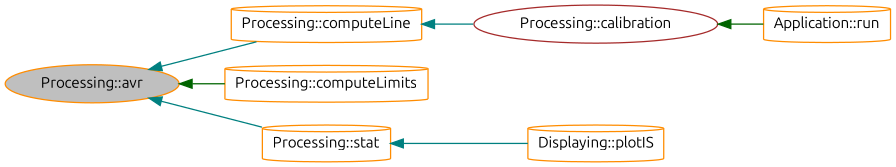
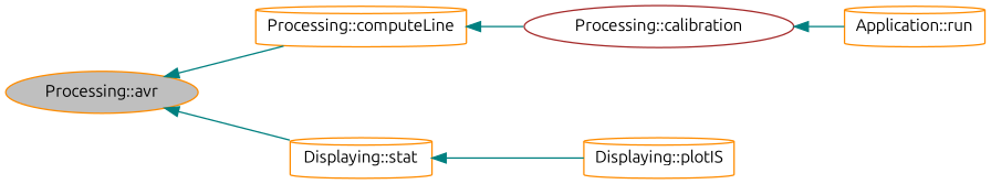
  digraph {
    fontname=Ubuntu
    rankdir=LR
    node [color=darkorange fillcolor=white fontname=Ubuntu fontsize=12 shape=cylinder style=filled]
    edge [color=teal dir=back fontname=Ubuntu fontsize=12 labelfontname=Helvetica labelfontsize=12 style=solid]
    n1 [fillcolor=grey75 fontcolor=black height=0.2 label="Processing::avr" shape=ellipse width=0.4]
    n2 [height=0.2 label="Processing::computeLine" width=0.4]
-   n3 [height=0.2 label="Processing::computeLimits" width=0.4]
-   n4 [height=0.2 label="Processing::stat" width=0.4]
+   n4 [height=0.2 label="Displaying::stat" width=0.4]
    n5 [color=brown height=0.2 label="Processing::calibration" shape=ellipse width=0.4]
    n6 [height=0.2 label="Displaying::plotIS" width=0.4]
    n7 [height=0.2 label="Application::run" width=0.4]
    n1 -> n2
-   n1 -> n3 [color=darkgreen]
    n1 -> n4
    n2 -> n5
    n4 -> n6
-   n5 -> n7 [color=darkgreen]
+   n5 -> n7
  }
